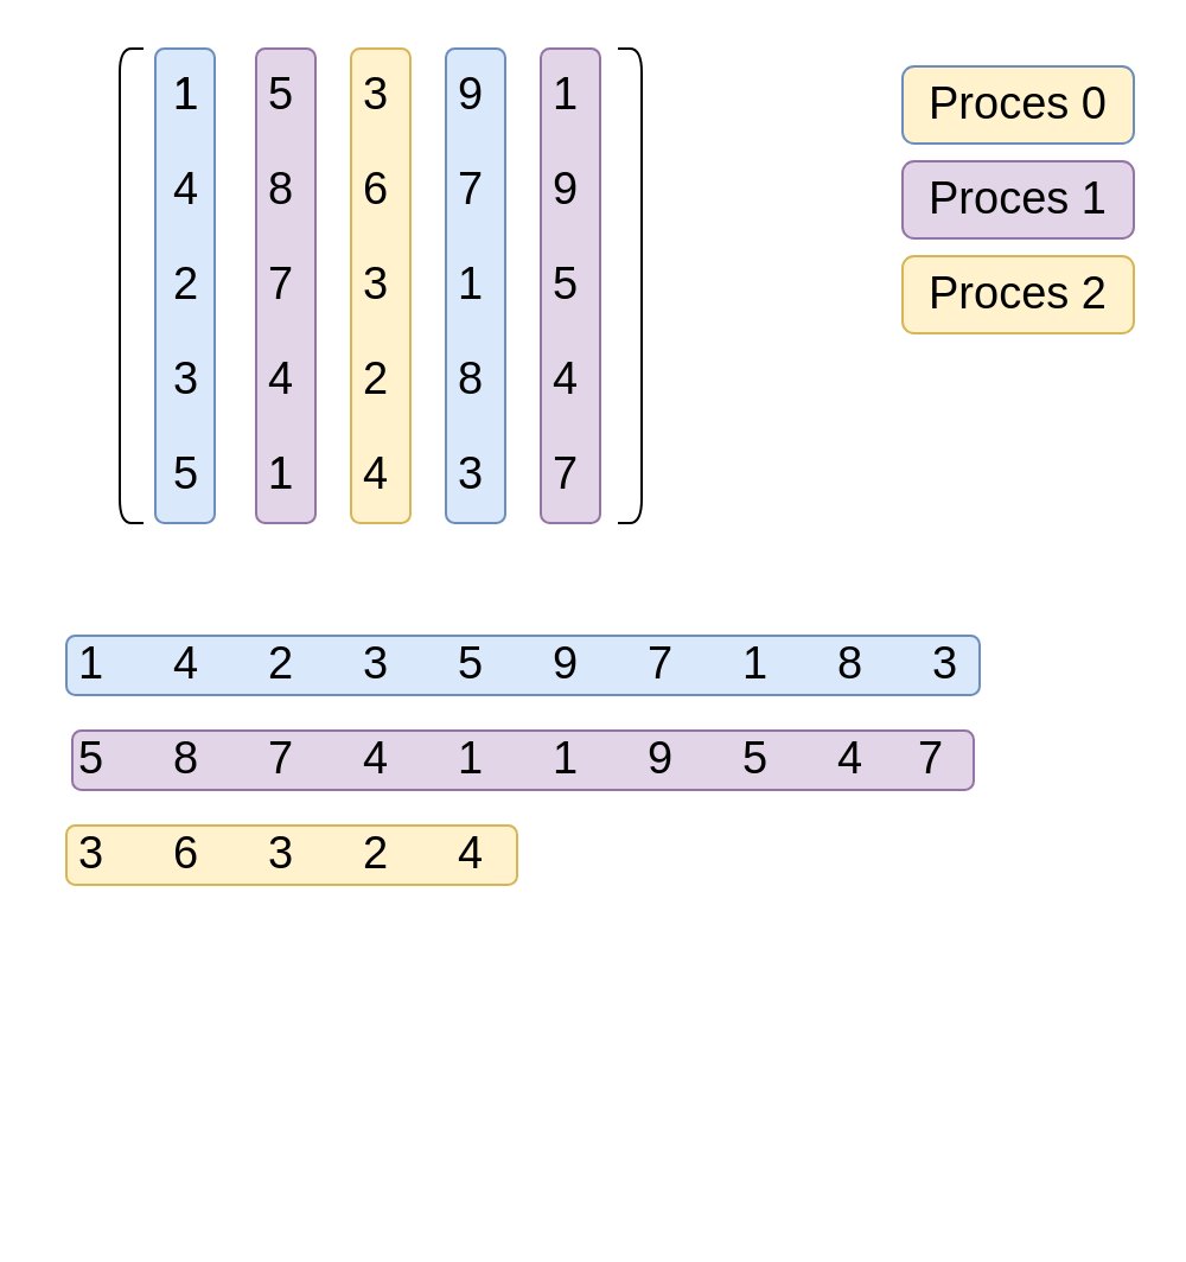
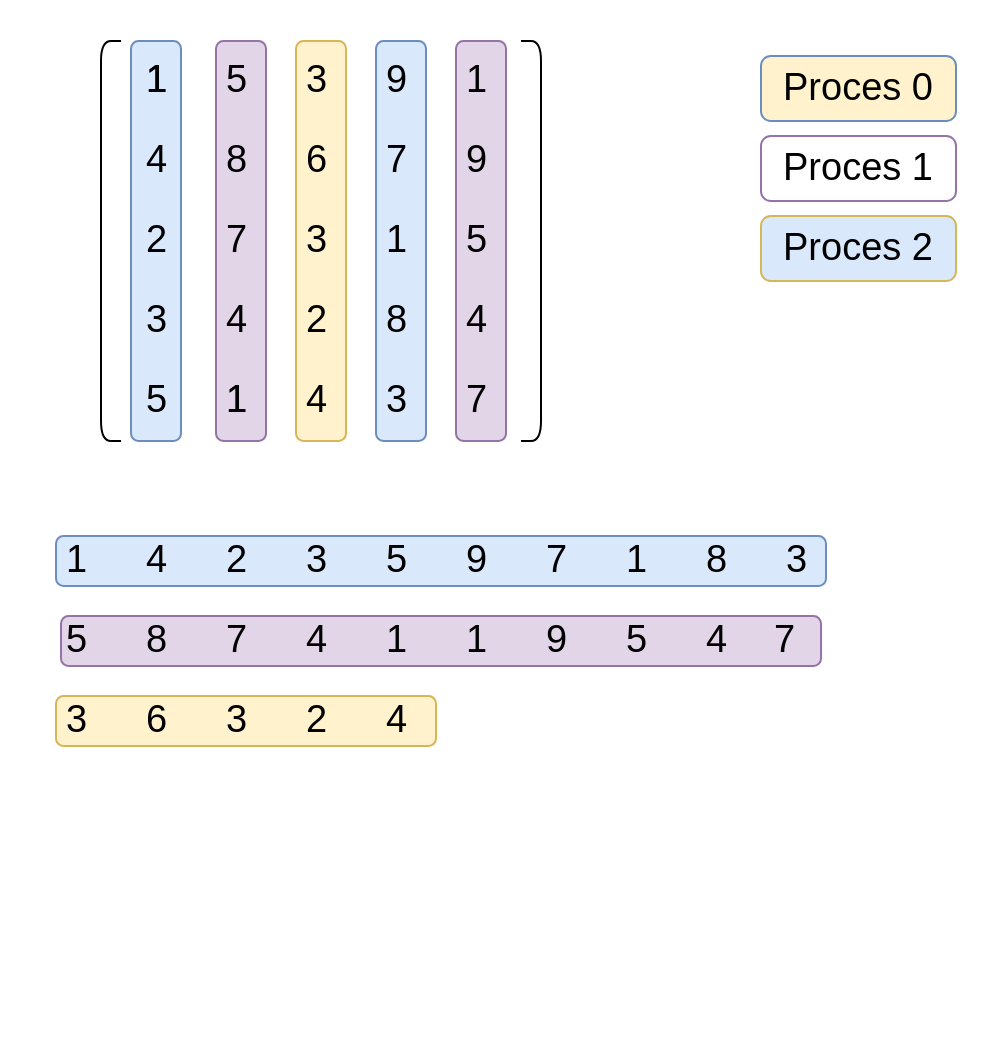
  <mxCell id="0" />
  <mxCell id="1" parent="0" />
  <mxCell id="2" value="" style="rounded=1;whiteSpace=wrap;html=1;fontSize=19;labelBackgroundColor=#FFAD0A;textOpacity=30;fillColor=#e1d5e7;strokeColor=#9673a6;" vertex="1" parent="1"><mxGeometry x="227.5" y="20" width="25" height="200" as="geometry" /></mxCell>
  <mxCell id="3" value="" style="rounded=1;whiteSpace=wrap;html=1;fontSize=19;labelBackgroundColor=#FFAD0A;textOpacity=30;fillColor=#dae8fc;strokeColor=#6c8ebf;" vertex="1" parent="1"><mxGeometry x="187.5" y="20" width="25" height="200" as="geometry" /></mxCell>
  <mxCell id="4" value="" style="rounded=1;whiteSpace=wrap;html=1;fontSize=19;labelBackgroundColor=#FFAD0A;textOpacity=30;fillColor=#fff2cc;strokeColor=#d6b656;" vertex="1" parent="1"><mxGeometry x="147.5" y="20" width="25" height="200" as="geometry" /></mxCell>
  <mxCell id="5" value="" style="rounded=1;whiteSpace=wrap;html=1;fontSize=19;labelBackgroundColor=#FFAD0A;textOpacity=30;fillColor=#e1d5e7;strokeColor=#9673a6;" vertex="1" parent="1"><mxGeometry x="107.5" y="20" width="25" height="200" as="geometry" /></mxCell>
  <mxCell id="6" value="" style="rounded=1;whiteSpace=wrap;html=1;fontSize=19;labelBackgroundColor=#FFAD0A;textOpacity=30;fillColor=#dae8fc;strokeColor=#6c8ebf;" vertex="1" parent="1"><mxGeometry x="65" y="20" width="25" height="200" as="geometry" /></mxCell>
  <mxCell id="7" value="" style="shape=curlyBracket;whiteSpace=wrap;html=1;rounded=1;size=0;" vertex="1" parent="1"><mxGeometry x="50" y="20" width="10" height="200" as="geometry" /></mxCell>
  <mxCell id="8" value="" style="shape=curlyBracket;whiteSpace=wrap;html=1;rounded=1;size=0;direction=west;" vertex="1" parent="1"><mxGeometry x="260" y="20" width="10" height="200" as="geometry" /></mxCell>
  <mxCell id="9" value="&lt;font style=&quot;font-size: 19px&quot;&gt;1&lt;/font&gt;" style="text;strokeColor=none;fillColor=none;html=1;whiteSpace=wrap;verticalAlign=middle;overflow=hidden;spacingLeft=11;" vertex="1" parent="1"><mxGeometry x="60" y="20" width="40" height="40" as="geometry" /></mxCell>
  <mxCell id="10" value="8" style="text;strokeColor=none;fillColor=none;html=1;whiteSpace=wrap;verticalAlign=middle;overflow=hidden;spacingLeft=11;fontSize=19;" vertex="1" parent="1"><mxGeometry x="100" y="60" width="40" height="40" as="geometry" /></mxCell>
  <mxCell id="11" value="5" style="text;strokeColor=none;fillColor=none;html=1;whiteSpace=wrap;verticalAlign=middle;overflow=hidden;spacingLeft=11;fontSize=19;" vertex="1" parent="1"><mxGeometry x="100" y="20" width="40" height="40" as="geometry" /></mxCell>
  <mxCell id="12" value="3" style="text;strokeColor=none;fillColor=none;html=1;whiteSpace=wrap;verticalAlign=middle;overflow=hidden;spacingLeft=11;fontSize=19;" vertex="1" parent="1"><mxGeometry x="140" y="20" width="40" height="40" as="geometry" /></mxCell>
  <mxCell id="13" value="9" style="text;strokeColor=none;fillColor=none;html=1;whiteSpace=wrap;verticalAlign=middle;overflow=hidden;spacingLeft=11;fontSize=19;" vertex="1" parent="1"><mxGeometry x="180" y="20" width="40" height="40" as="geometry" /></mxCell>
  <mxCell id="14" value="&lt;font style=&quot;font-size: 19px&quot;&gt;1&lt;/font&gt;" style="text;strokeColor=none;fillColor=none;html=1;whiteSpace=wrap;verticalAlign=middle;overflow=hidden;spacingLeft=11;fontSize=19;" vertex="1" parent="1"><mxGeometry x="220" y="20" width="40" height="40" as="geometry" /></mxCell>
  <mxCell id="15" value="9" style="text;strokeColor=none;fillColor=none;html=1;whiteSpace=wrap;verticalAlign=middle;overflow=hidden;spacingLeft=11;fontSize=19;" vertex="1" parent="1"><mxGeometry x="220" y="60" width="40" height="40" as="geometry" /></mxCell>
  <mxCell id="16" value="7" style="text;strokeColor=none;fillColor=none;html=1;whiteSpace=wrap;verticalAlign=middle;overflow=hidden;spacingLeft=11;fontSize=19;" vertex="1" parent="1"><mxGeometry x="180" y="60" width="40" height="40" as="geometry" /></mxCell>
  <mxCell id="17" value="6" style="text;strokeColor=none;fillColor=none;html=1;whiteSpace=wrap;verticalAlign=middle;overflow=hidden;spacingLeft=11;fontSize=19;" vertex="1" parent="1"><mxGeometry x="140" y="60" width="40" height="40" as="geometry" /></mxCell>
  <mxCell id="18" value="5" style="text;strokeColor=none;fillColor=none;html=1;whiteSpace=wrap;verticalAlign=middle;overflow=hidden;spacingLeft=11;fontSize=19;" vertex="1" parent="1"><mxGeometry x="220" y="100" width="40" height="40" as="geometry" /></mxCell>
  <mxCell id="19" value="4" style="text;strokeColor=none;fillColor=none;html=1;whiteSpace=wrap;verticalAlign=middle;overflow=hidden;spacingLeft=11;fontSize=19;" vertex="1" parent="1"><mxGeometry x="220" y="140" width="40" height="40" as="geometry" /></mxCell>
  <mxCell id="20" value="7" style="text;strokeColor=none;fillColor=none;html=1;whiteSpace=wrap;verticalAlign=middle;overflow=hidden;spacingLeft=11;fontSize=19;" vertex="1" parent="1"><mxGeometry x="220" y="180" width="40" height="40" as="geometry" /></mxCell>
  <mxCell id="21" value="3" style="text;strokeColor=none;fillColor=none;html=1;whiteSpace=wrap;verticalAlign=middle;overflow=hidden;spacingLeft=11;fontSize=19;" vertex="1" parent="1"><mxGeometry x="180" y="180" width="40" height="40" as="geometry" /></mxCell>
  <mxCell id="22" value="&lt;font style=&quot;font-size: 19px&quot;&gt;1&lt;/font&gt;" style="text;strokeColor=none;fillColor=none;html=1;whiteSpace=wrap;verticalAlign=middle;overflow=hidden;spacingLeft=11;fontSize=19;" vertex="1" parent="1"><mxGeometry x="180" y="100" width="40" height="40" as="geometry" /></mxCell>
  <mxCell id="23" value="8" style="text;strokeColor=none;fillColor=none;html=1;whiteSpace=wrap;verticalAlign=middle;overflow=hidden;spacingLeft=11;fontSize=19;" vertex="1" parent="1"><mxGeometry x="180" y="140" width="40" height="40" as="geometry" /></mxCell>
  <mxCell id="24" value="3" style="text;strokeColor=none;fillColor=none;html=1;whiteSpace=wrap;verticalAlign=middle;overflow=hidden;spacingLeft=11;fontSize=19;" vertex="1" parent="1"><mxGeometry x="140" y="100" width="40" height="40" as="geometry" /></mxCell>
  <mxCell id="25" value="7" style="text;strokeColor=none;fillColor=none;html=1;whiteSpace=wrap;verticalAlign=middle;overflow=hidden;spacingLeft=11;fontSize=19;" vertex="1" parent="1"><mxGeometry x="100" y="100" width="40" height="40" as="geometry" /></mxCell>
  <mxCell id="26" value="2" style="text;strokeColor=none;fillColor=none;html=1;whiteSpace=wrap;verticalAlign=middle;overflow=hidden;spacingLeft=11;fontSize=19;" vertex="1" parent="1"><mxGeometry x="140" y="140" width="40" height="40" as="geometry" /></mxCell>
  <mxCell id="27" value="4" style="text;strokeColor=none;fillColor=none;html=1;whiteSpace=wrap;verticalAlign=middle;overflow=hidden;spacingLeft=11;fontSize=19;" vertex="1" parent="1"><mxGeometry x="100" y="140" width="40" height="40" as="geometry" /></mxCell>
  <mxCell id="28" value="&lt;font style=&quot;font-size: 19px&quot;&gt;1&lt;/font&gt;" style="text;strokeColor=none;fillColor=none;html=1;whiteSpace=wrap;verticalAlign=middle;overflow=hidden;spacingLeft=11;" vertex="1" parent="1"><mxGeometry x="100" y="180" width="40" height="40" as="geometry" /></mxCell>
  <mxCell id="29" value="4" style="text;strokeColor=none;fillColor=none;html=1;whiteSpace=wrap;verticalAlign=middle;overflow=hidden;spacingLeft=11;fontSize=19;" vertex="1" parent="1"><mxGeometry x="140" y="180" width="40" height="40" as="geometry" /></mxCell>
  <mxCell id="30" value="&lt;font style=&quot;font-size: 19px&quot;&gt;1&lt;/font&gt;" style="text;strokeColor=none;fillColor=none;html=1;whiteSpace=wrap;verticalAlign=middle;overflow=hidden;spacingLeft=11;" vertex="1" parent="1"><mxGeometry x="60" y="20" width="40" height="40" as="geometry" /></mxCell>
  <mxCell id="31" value="&lt;font style=&quot;font-size: 19px&quot;&gt;1&lt;/font&gt;" style="text;strokeColor=none;fillColor=none;html=1;whiteSpace=wrap;verticalAlign=middle;overflow=hidden;spacingLeft=11;fontSize=19;" vertex="1" parent="1"><mxGeometry x="60" y="20" width="40" height="40" as="geometry" /></mxCell>
  <mxCell id="32" value="4" style="text;strokeColor=none;fillColor=none;html=1;whiteSpace=wrap;verticalAlign=middle;overflow=hidden;spacingLeft=11;fontSize=19;" vertex="1" parent="1"><mxGeometry x="60" y="60" width="40" height="40" as="geometry" /></mxCell>
  <mxCell id="33" value="2" style="text;strokeColor=none;fillColor=none;html=1;whiteSpace=wrap;verticalAlign=middle;overflow=hidden;spacingLeft=11;fontSize=19;" vertex="1" parent="1"><mxGeometry x="60" y="100" width="40" height="40" as="geometry" /></mxCell>
  <mxCell id="34" value="3" style="text;strokeColor=none;fillColor=none;html=1;whiteSpace=wrap;verticalAlign=middle;overflow=hidden;spacingLeft=11;fontSize=19;" vertex="1" parent="1"><mxGeometry x="60" y="140" width="40" height="40" as="geometry" /></mxCell>
  <mxCell id="35" value="5" style="text;strokeColor=none;fillColor=none;html=1;whiteSpace=wrap;verticalAlign=middle;overflow=hidden;spacingLeft=11;fontSize=19;" vertex="1" parent="1"><mxGeometry x="60" y="180" width="40" height="40" as="geometry" /></mxCell>
  <mxCell id="36" value="&lt;font style=&quot;font-size: 19px&quot;&gt;1&lt;/font&gt;" style="text;strokeColor=none;fillColor=none;html=1;whiteSpace=wrap;verticalAlign=middle;overflow=hidden;spacingLeft=11;fontSize=19;" vertex="1" parent="1"><mxGeometry x="100" y="180" width="40" height="40" as="geometry" /></mxCell>
  <mxCell id="37" value="" style="rounded=1;whiteSpace=wrap;html=1;fontSize=19;labelBackgroundColor=#FFAD0A;textOpacity=30;fillColor=#dae8fc;strokeColor=#6c8ebf;rotation=-90;" vertex="1" parent="1"><mxGeometry x="207.5" y="87.5" width="25" height="385" as="geometry" /></mxCell>
  <mxCell id="38" value="&lt;font style=&quot;font-size: 19px&quot;&gt;1&lt;/font&gt;" style="text;strokeColor=none;fillColor=none;html=1;whiteSpace=wrap;verticalAlign=middle;overflow=hidden;spacingLeft=11;fontSize=19;" vertex="1" parent="1"><mxGeometry x="20" y="260" width="40" height="40" as="geometry" /></mxCell>
  <mxCell id="39" value="4" style="text;strokeColor=none;fillColor=none;html=1;whiteSpace=wrap;verticalAlign=middle;overflow=hidden;spacingLeft=11;fontSize=19;" vertex="1" parent="1"><mxGeometry x="60" y="260" width="40" height="40" as="geometry" /></mxCell>
  <mxCell id="40" value="2" style="text;strokeColor=none;fillColor=none;html=1;whiteSpace=wrap;verticalAlign=middle;overflow=hidden;spacingLeft=11;fontSize=19;" vertex="1" parent="1"><mxGeometry x="100" y="260" width="40" height="40" as="geometry" /></mxCell>
  <mxCell id="41" value="3" style="text;strokeColor=none;fillColor=none;html=1;whiteSpace=wrap;verticalAlign=middle;overflow=hidden;spacingLeft=11;fontSize=19;" vertex="1" parent="1"><mxGeometry x="140" y="260" width="40" height="40" as="geometry" /></mxCell>
  <mxCell id="42" value="5" style="text;strokeColor=none;fillColor=none;html=1;whiteSpace=wrap;verticalAlign=middle;overflow=hidden;spacingLeft=11;fontSize=19;" vertex="1" parent="1"><mxGeometry x="180" y="260" width="40" height="40" as="geometry" /></mxCell>
  <mxCell id="43" value="9" style="text;strokeColor=none;fillColor=none;html=1;whiteSpace=wrap;verticalAlign=middle;overflow=hidden;spacingLeft=11;fontSize=19;" vertex="1" parent="1"><mxGeometry x="220" y="260" width="40" height="40" as="geometry" /></mxCell>
  <mxCell id="44" value="7" style="text;strokeColor=none;fillColor=none;html=1;whiteSpace=wrap;verticalAlign=middle;overflow=hidden;spacingLeft=11;fontSize=19;" vertex="1" parent="1"><mxGeometry x="260" y="260" width="40" height="40" as="geometry" /></mxCell>
  <mxCell id="45" value="3" style="text;strokeColor=none;fillColor=none;html=1;whiteSpace=wrap;verticalAlign=middle;overflow=hidden;spacingLeft=11;fontSize=19;" vertex="1" parent="1"><mxGeometry x="380" y="260" width="40" height="40" as="geometry" /></mxCell>
  <mxCell id="46" value="&lt;font style=&quot;font-size: 19px&quot;&gt;1&lt;/font&gt;" style="text;strokeColor=none;fillColor=none;html=1;whiteSpace=wrap;verticalAlign=middle;overflow=hidden;spacingLeft=11;fontSize=19;" vertex="1" parent="1"><mxGeometry x="300" y="260" width="40" height="40" as="geometry" /></mxCell>
  <mxCell id="47" value="8" style="text;strokeColor=none;fillColor=none;html=1;whiteSpace=wrap;verticalAlign=middle;overflow=hidden;spacingLeft=11;fontSize=19;" vertex="1" parent="1"><mxGeometry x="340" y="260" width="40" height="40" as="geometry" /></mxCell>
  <mxCell id="48" value="" style="rounded=1;whiteSpace=wrap;html=1;fontSize=19;labelBackgroundColor=#FFAD0A;textOpacity=30;fillColor=#e1d5e7;strokeColor=#9673a6;rotation=90;" vertex="1" parent="1"><mxGeometry x="207.5" y="130" width="25" height="380" as="geometry" /></mxCell>
  <mxCell id="49" value="8" style="text;strokeColor=none;fillColor=none;html=1;whiteSpace=wrap;verticalAlign=middle;overflow=hidden;spacingLeft=11;fontSize=19;" vertex="1" parent="1"><mxGeometry x="60" y="300" width="40" height="40" as="geometry" /></mxCell>
  <mxCell id="50" value="5" style="text;strokeColor=none;fillColor=none;html=1;whiteSpace=wrap;verticalAlign=middle;overflow=hidden;spacingLeft=11;fontSize=19;" vertex="1" parent="1"><mxGeometry x="20" y="300" width="40" height="40" as="geometry" /></mxCell>
  <mxCell id="51" value="7" style="text;strokeColor=none;fillColor=none;html=1;whiteSpace=wrap;verticalAlign=middle;overflow=hidden;spacingLeft=11;fontSize=19;" vertex="1" parent="1"><mxGeometry x="100" y="300" width="40" height="40" as="geometry" /></mxCell>
  <mxCell id="52" value="4" style="text;strokeColor=none;fillColor=none;html=1;whiteSpace=wrap;verticalAlign=middle;overflow=hidden;spacingLeft=11;fontSize=19;" vertex="1" parent="1"><mxGeometry x="140" y="300" width="40" height="40" as="geometry" /></mxCell>
  <mxCell id="53" value="&lt;font style=&quot;font-size: 19px&quot;&gt;1&lt;/font&gt;" style="text;strokeColor=none;fillColor=none;html=1;whiteSpace=wrap;verticalAlign=middle;overflow=hidden;spacingLeft=11;fontSize=19;" vertex="1" parent="1"><mxGeometry x="180" y="300" width="40" height="40" as="geometry" /></mxCell>
  <mxCell id="54" value="&lt;font style=&quot;font-size: 19px&quot;&gt;1&lt;/font&gt;" style="text;strokeColor=none;fillColor=none;html=1;whiteSpace=wrap;verticalAlign=middle;overflow=hidden;spacingLeft=11;fontSize=19;" vertex="1" parent="1"><mxGeometry x="220" y="300" width="40" height="40" as="geometry" /></mxCell>
  <mxCell id="55" value="9" style="text;strokeColor=none;fillColor=none;html=1;whiteSpace=wrap;verticalAlign=middle;overflow=hidden;spacingLeft=11;fontSize=19;" vertex="1" parent="1"><mxGeometry x="260" y="300" width="40" height="40" as="geometry" /></mxCell>
  <mxCell id="56" value="5" style="text;strokeColor=none;fillColor=none;html=1;whiteSpace=wrap;verticalAlign=middle;overflow=hidden;spacingLeft=11;fontSize=19;" vertex="1" parent="1"><mxGeometry x="300" y="300" width="40" height="40" as="geometry" /></mxCell>
  <mxCell id="57" value="4" style="text;strokeColor=none;fillColor=none;html=1;whiteSpace=wrap;verticalAlign=middle;overflow=hidden;spacingLeft=11;fontSize=19;" vertex="1" parent="1"><mxGeometry x="340" y="300" width="40" height="40" as="geometry" /></mxCell>
  <mxCell id="58" value="7" style="text;strokeColor=none;fillColor=none;html=1;whiteSpace=wrap;verticalAlign=middle;overflow=hidden;spacingLeft=11;fontSize=19;" vertex="1" parent="1"><mxGeometry x="374" y="300" width="40" height="40" as="geometry" /></mxCell>
  <mxCell id="59" value="" style="rounded=1;whiteSpace=wrap;html=1;fontSize=19;labelBackgroundColor=#FFAD0A;textOpacity=30;fillColor=#fff2cc;strokeColor=#d6b656;rotation=-90;" vertex="1" parent="1"><mxGeometry x="110" y="265" width="25" height="190" as="geometry" /></mxCell>
  <mxCell id="60" value="3" style="text;strokeColor=none;fillColor=none;html=1;whiteSpace=wrap;verticalAlign=middle;overflow=hidden;spacingLeft=11;fontSize=19;" vertex="1" parent="1"><mxGeometry x="20" y="340" width="40" height="40" as="geometry" /></mxCell>
  <mxCell id="61" value="6" style="text;strokeColor=none;fillColor=none;html=1;whiteSpace=wrap;verticalAlign=middle;overflow=hidden;spacingLeft=11;fontSize=19;" vertex="1" parent="1"><mxGeometry x="60" y="340" width="40" height="40" as="geometry" /></mxCell>
  <mxCell id="62" value="3" style="text;strokeColor=none;fillColor=none;html=1;whiteSpace=wrap;verticalAlign=middle;overflow=hidden;spacingLeft=11;fontSize=19;" vertex="1" parent="1"><mxGeometry x="100" y="340" width="40" height="40" as="geometry" /></mxCell>
  <mxCell id="63" value="2" style="text;strokeColor=none;fillColor=none;html=1;whiteSpace=wrap;verticalAlign=middle;overflow=hidden;spacingLeft=11;fontSize=19;" vertex="1" parent="1"><mxGeometry x="140" y="340" width="40" height="40" as="geometry" /></mxCell>
  <mxCell id="64" value="4" style="text;strokeColor=none;fillColor=none;html=1;whiteSpace=wrap;verticalAlign=middle;overflow=hidden;spacingLeft=11;fontSize=19;" vertex="1" parent="1"><mxGeometry x="180" y="340" width="40" height="40" as="geometry" /></mxCell>
  <mxCell id="65" value="Proces 0" style="rounded=1;whiteSpace=wrap;html=1;fontSize=19;labelBackgroundColor=none;fillColor=#fff2cc;strokeColor=#6c8ebf;rotation=0;textDirection=ltr;direction=north;" vertex="1" parent="1"><mxGeometry x="380" y="27.5" width="97.5" height="32.5" as="geometry" /></mxCell>
- <mxCell id="66" value="Proces 1" style="rounded=1;whiteSpace=wrap;html=1;fontSize=19;labelBackgroundColor=none;fillColor=#e1d5e7;strokeColor=#9673a6;rotation=0;textDirection=ltr;direction=north;" vertex="1" parent="1"><mxGeometry x="380" y="67.5" width="97.5" height="32.5" as="geometry" /></mxCell>
- <mxCell id="67" value="Proces 2" style="rounded=1;whiteSpace=wrap;html=1;fontSize=19;labelBackgroundColor=none;fillColor=#fff2cc;strokeColor=#d6b656;rotation=0;textDirection=ltr;direction=north;" vertex="1" parent="1"><mxGeometry x="380" y="107.5" width="97.5" height="32.5" as="geometry" /></mxCell>
+ <mxCell id="66" value="Proces 1" style="rounded=1;whiteSpace=wrap;html=1;fontSize=19;labelBackgroundColor=none;fillColor=#ffffff;strokeColor=#9673a6;rotation=0;textDirection=ltr;direction=north;" vertex="1" parent="1"><mxGeometry x="380" y="67.5" width="97.5" height="32.5" as="geometry" /></mxCell>
+ <mxCell id="67" value="Proces 2" style="rounded=1;whiteSpace=wrap;html=1;fontSize=19;labelBackgroundColor=none;fillColor=#dae8fc;strokeColor=#d6b656;rotation=0;textDirection=ltr;direction=north;" vertex="1" parent="1"><mxGeometry x="380" y="107.5" width="97.5" height="32.5" as="geometry" /></mxCell>
